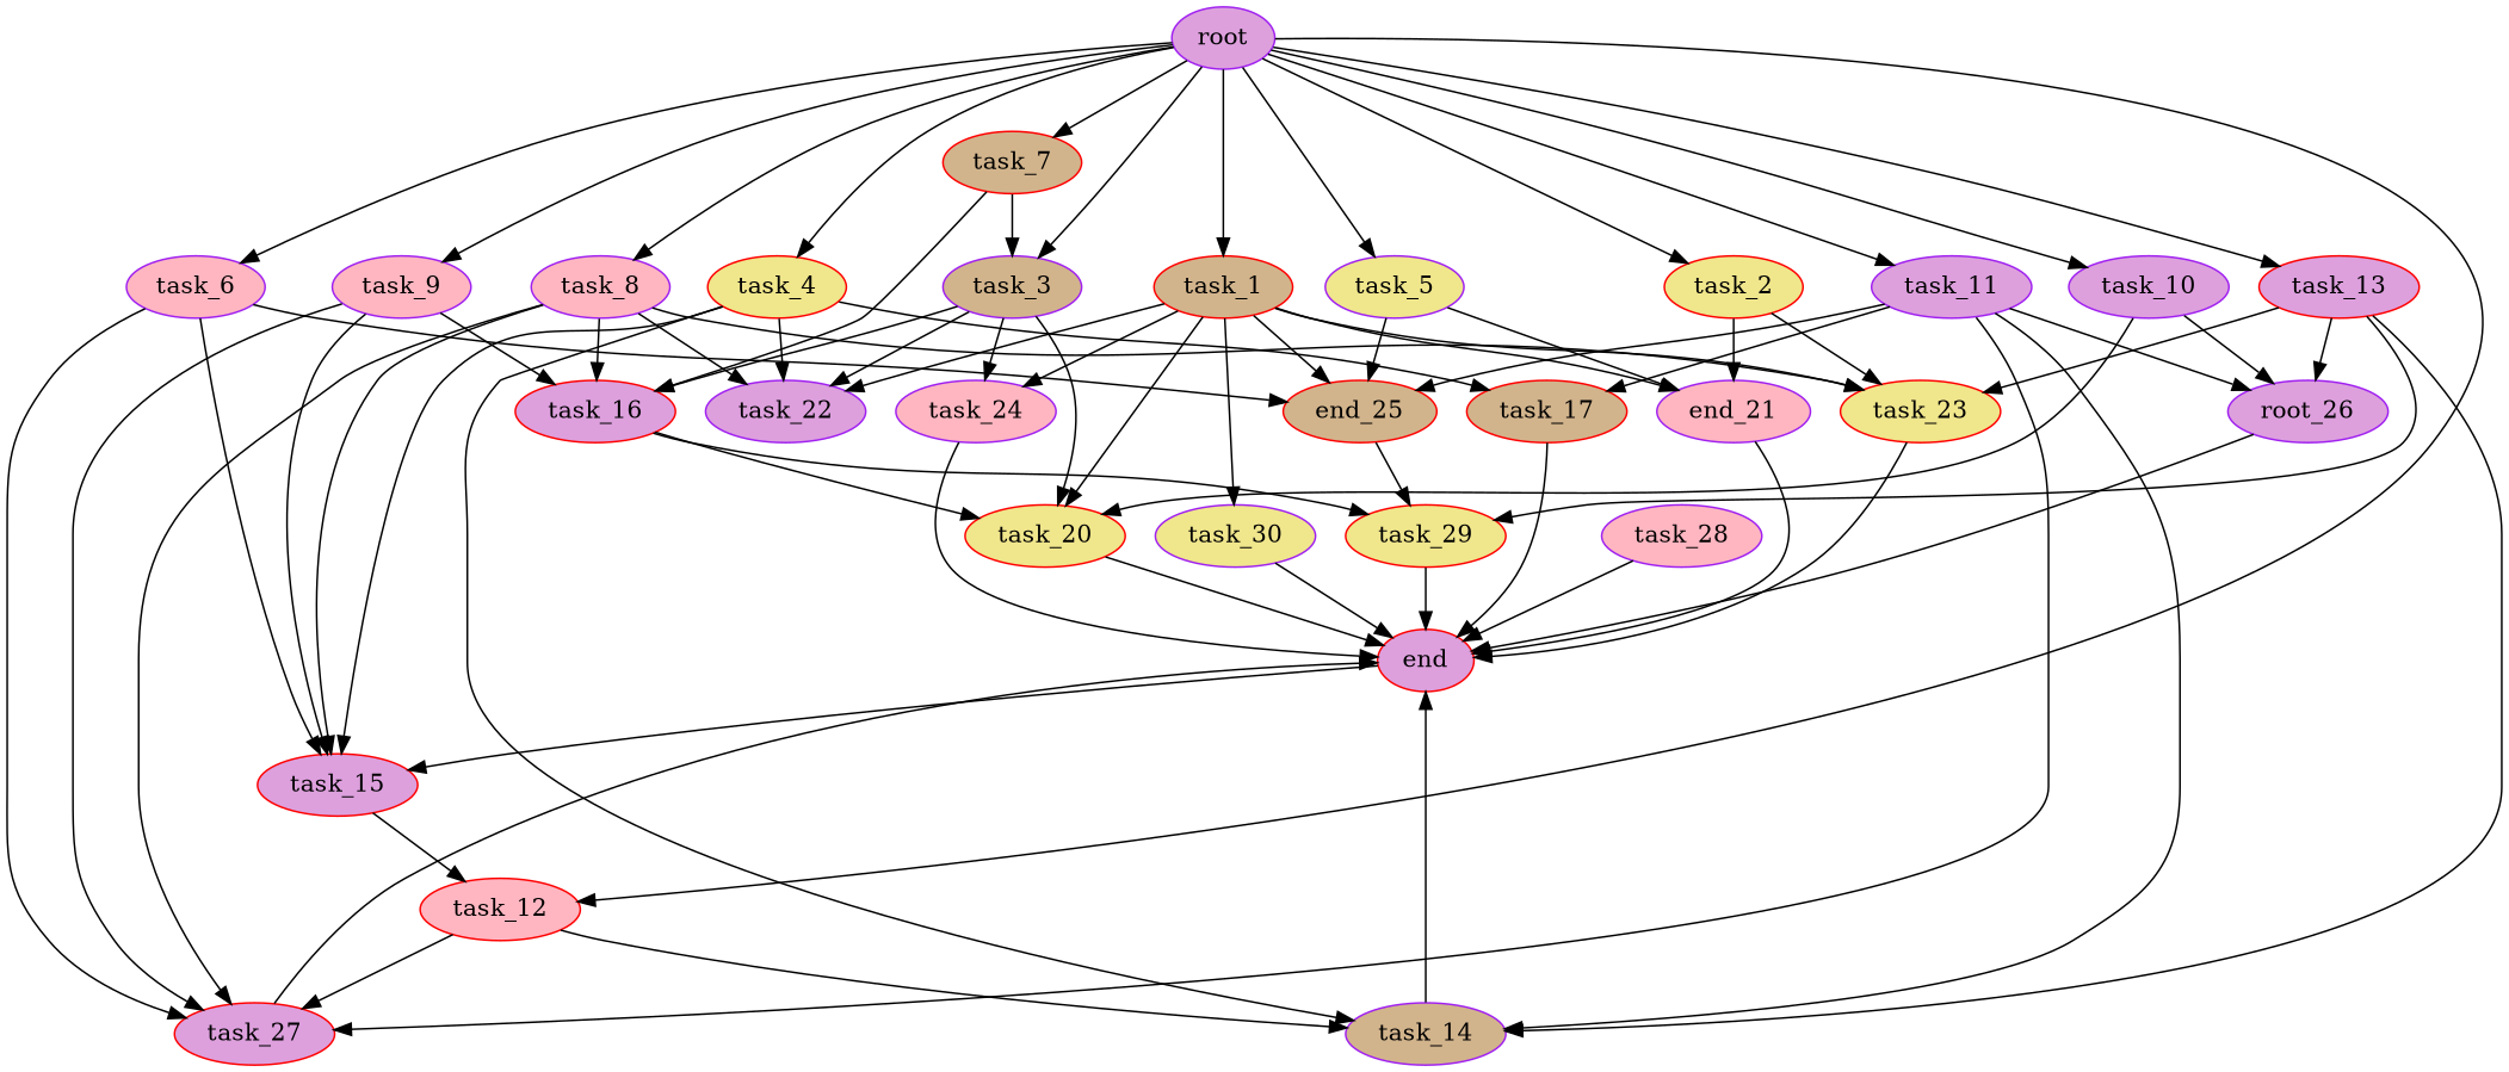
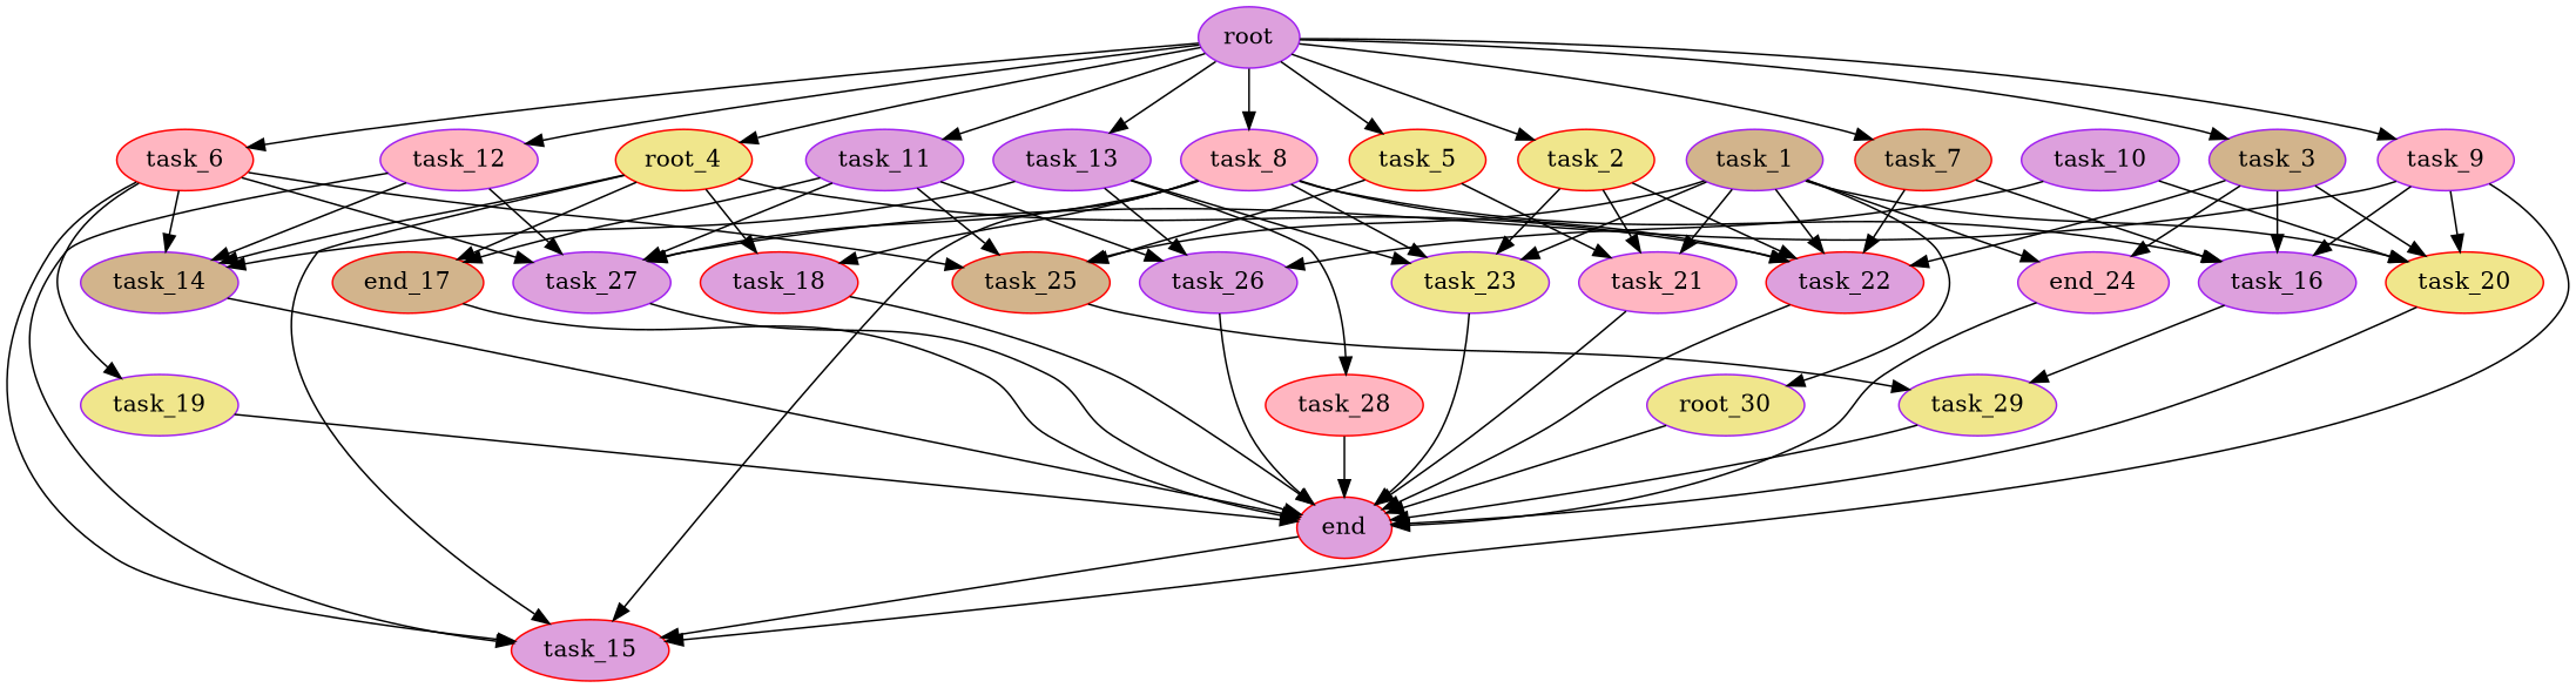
  digraph {
    node [color=purple fillcolor=plum style=filled]
-   task_1 [color=red fillcolor=tan]
+   task_1 [fillcolor=tan]
    root
    task_2 [color=red fillcolor=khaki]
    task_3 [fillcolor=tan]
-   task_4 [color=red fillcolor=khaki]
-   task_5 [fillcolor=khaki]
-   task_6 [fillcolor=lightpink]
+   task_4 [color=red fillcolor=khaki label=root_4]
+   task_5 [color=red fillcolor=khaki]
+   task_6 [color=red fillcolor=lightpink]
    task_7 [color=red fillcolor=tan]
    task_8 [fillcolor=lightpink]
    task_9 [fillcolor=lightpink]
    task_10
    task_11
-   task_12 [color=red fillcolor=lightpink]
-   task_13 [color=red]
+   task_12 [fillcolor=lightpink]
+   task_13
    task_20 [color=red fillcolor=khaki]
-   task_21 [fillcolor=lightpink label=end_21]
-   task_22
-   task_23 [color=red fillcolor=khaki]
-   task_24 [fillcolor=lightpink]
-   task_25 [color=red fillcolor=tan label=end_25]
-   task_30 [fillcolor=khaki]
-   task_16 [color=red]
+   task_21 [fillcolor=lightpink]
+   task_22 [color=red]
+   task_23 [fillcolor=khaki]
+   task_24 [fillcolor=lightpink label=end_24]
+   task_25 [color=red fillcolor=tan]
+   task_30 [fillcolor=khaki label=root_30]
+   task_16
    task_14 [fillcolor=tan]
    task_15 [color=red]
-   task_17 [color=red fillcolor=tan]
-   task_27 [color=red]
-   task_26 [label=root_26]
-   task_28 [fillcolor=lightpink]
+   task_17 [color=red fillcolor=tan label=end_17]
+   task_18 [color=red]
+   task_19 [fillcolor=khaki]
+   task_27
+   task_26
+   task_28 [color=red fillcolor=lightpink]
    end [color=red]
-   task_29 [color=red fillcolor=khaki]
+   task_29 [fillcolor=khaki]
    task_1 -> task_20
    task_1 -> task_21
    task_1 -> task_22
    task_1 -> task_23
    task_1 -> task_24
    task_1 -> task_25
    task_1 -> task_30
-   root -> task_1
    root -> task_2
    root -> task_3
    root -> task_4
    root -> task_5
    root -> task_6
    root -> task_7
    root -> task_8
    root -> task_9
-   root -> task_10
    root -> task_11
    root -> task_12
    root -> task_13
    task_2 -> task_21
+   task_2 -> task_22
    task_2 -> task_23
    task_3 -> task_20
    task_3 -> task_22
    task_3 -> task_24
    task_3 -> task_16
    task_4 -> task_22
    task_4 -> task_14
    task_4 -> task_15
    task_4 -> task_17
+   task_4 -> task_18
    task_5 -> task_21
    task_5 -> task_25
    task_6 -> task_25
-   task_11 -> task_14
+   task_6 -> task_14
    task_6 -> task_15
+   task_6 -> task_19
    task_6 -> task_27
-   task_7 -> task_3
+   task_7 -> task_22
    task_7 -> task_16
    task_8 -> task_22
    task_8 -> task_23
    task_8 -> task_16
    task_8 -> task_15
+   task_8 -> task_18
    task_8 -> task_27
-   task_16 -> task_20
+   task_9 -> task_20
    task_9 -> task_16
    task_9 -> task_15
    task_9 -> task_27
    task_10 -> task_20
    task_10 -> task_26
    task_11 -> task_25
    task_11 -> task_17
    task_11 -> task_27
    task_11 -> task_26
    task_12 -> task_14
-   task_15 -> task_12
+   task_12 -> task_15
    task_12 -> task_27
    task_13 -> task_23
    task_13 -> task_14
    task_13 -> task_26
-   task_13 -> task_29
+   task_13 -> task_28
    task_20 -> end
    task_21 -> end
+   task_22 -> end
    task_23 -> end
    task_24 -> end
    task_25 -> task_29
    task_30 -> end
    task_16 -> task_29
    task_14 -> end
    task_17 -> end
+   task_18 -> end
+   task_19 -> end
    task_27 -> end
    task_26 -> end
    task_28 -> end
    end -> task_15
    task_29 -> end
  }
